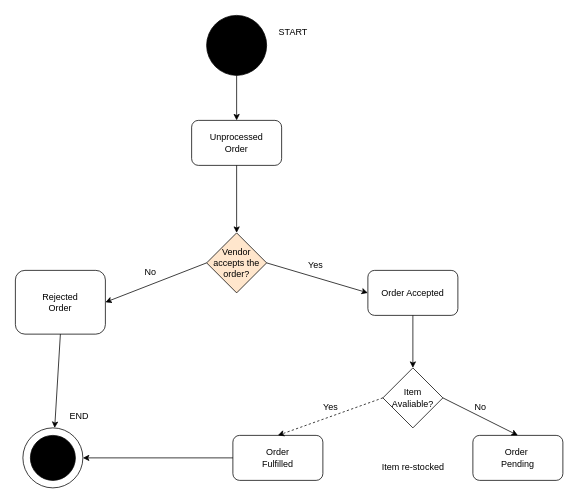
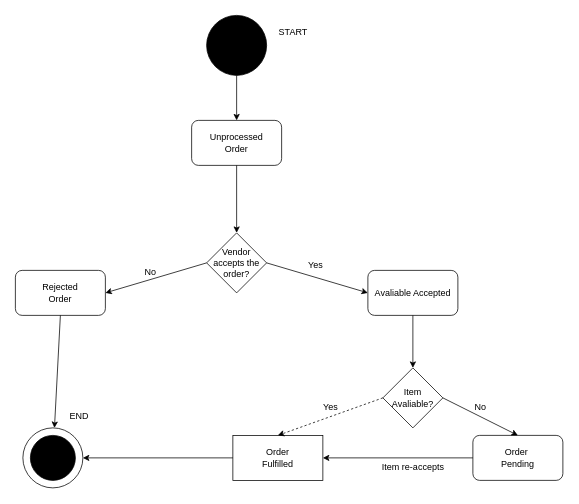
  <mxCell id="0" />
  <mxCell id="1" parent="0" />
  <mxCell id="2" value="" style="ellipse;whiteSpace=wrap;html=1;aspect=fixed;fillColor=#000000;" vertex="1" parent="1"><mxGeometry x="275" y="20" width="80" height="80" as="geometry" /></mxCell>
  <mxCell id="3" value="Unprocessed&lt;br&gt;Order" style="rounded=1;whiteSpace=wrap;html=1;" vertex="1" parent="1"><mxGeometry x="255" y="160" width="120" height="60" as="geometry" /></mxCell>
- <mxCell id="4" value="Order Accepted" style="rounded=1;whiteSpace=wrap;html=1;" vertex="1" parent="1"><mxGeometry x="490" y="360" width="120" height="60" as="geometry" /></mxCell>
- <mxCell id="5" value="Rejected &lt;br&gt;Order" style="rounded=1;whiteSpace=wrap;html=1;" vertex="1" parent="1"><mxGeometry x="20" y="360" width="120" height="85" as="geometry" /></mxCell>
+ <mxCell id="4" value="Avaliable Accepted" style="rounded=1;whiteSpace=wrap;html=1;" vertex="1" parent="1"><mxGeometry x="490" y="360" width="120" height="60" as="geometry" /></mxCell>
+ <mxCell id="5" value="Rejected &lt;br&gt;Order" style="rounded=1;whiteSpace=wrap;html=1;" vertex="1" parent="1"><mxGeometry x="20" y="360" width="120" height="60" as="geometry" /></mxCell>
  <mxCell id="6" value="" style="endArrow=classic;html=1;rounded=0;exitX=0.5;exitY=1;exitDx=0;exitDy=0;entryX=0.5;entryY=0;entryDx=0;entryDy=0;" edge="1" parent="1" source="2" target="3"><mxGeometry width="50" height="50" relative="1" as="geometry"><mxPoint x="150" y="380" as="sourcePoint" /><mxPoint x="200" y="330" as="targetPoint" /></mxGeometry></mxCell>
- <mxCell id="7" value="Vendor accepts the order?" style="rhombus;whiteSpace=wrap;html=1;fillColor=#ffe6cc;" vertex="1" parent="1"><mxGeometry x="275" y="310" width="80" height="80" as="geometry" /></mxCell>
+ <mxCell id="7" value="Vendor accepts the order?" style="rhombus;whiteSpace=wrap;html=1;" vertex="1" parent="1"><mxGeometry x="275" y="310" width="80" height="80" as="geometry" /></mxCell>
  <mxCell id="8" value="" style="endArrow=classic;html=1;rounded=0;exitX=0.5;exitY=1;exitDx=0;exitDy=0;" edge="1" parent="1" source="3" target="7"><mxGeometry width="50" height="50" relative="1" as="geometry"><mxPoint x="150" y="380" as="sourcePoint" /><mxPoint x="200" y="330" as="targetPoint" /></mxGeometry></mxCell>
  <mxCell id="9" value="" style="endArrow=classic;html=1;rounded=0;exitX=0;exitY=0.5;exitDx=0;exitDy=0;entryX=1;entryY=0.5;entryDx=0;entryDy=0;" edge="1" parent="1" source="7" target="5"><mxGeometry width="50" height="50" relative="1" as="geometry"><mxPoint x="150" y="380" as="sourcePoint" /><mxPoint x="200" y="330" as="targetPoint" /></mxGeometry></mxCell>
  <mxCell id="10" value="" style="endArrow=classic;html=1;rounded=0;exitX=1;exitY=0.5;exitDx=0;exitDy=0;entryX=0;entryY=0.5;entryDx=0;entryDy=0;" edge="1" parent="1" source="7" target="4"><mxGeometry width="50" height="50" relative="1" as="geometry"><mxPoint x="150" y="380" as="sourcePoint" /><mxPoint x="200" y="330" as="targetPoint" /></mxGeometry></mxCell>
  <mxCell id="11" value="Item &lt;br&gt;Avaliable?" style="rhombus;whiteSpace=wrap;html=1;" vertex="1" parent="1"><mxGeometry x="510" y="490" width="80" height="80" as="geometry" /></mxCell>
  <mxCell id="12" value="" style="endArrow=classic;html=1;rounded=0;exitX=0.5;exitY=1;exitDx=0;exitDy=0;entryX=0.5;entryY=0;entryDx=0;entryDy=0;" edge="1" parent="1" source="4" target="11"><mxGeometry width="50" height="50" relative="1" as="geometry"><mxPoint x="150" y="380" as="sourcePoint" /><mxPoint x="200" y="330" as="targetPoint" /></mxGeometry></mxCell>
- <mxCell id="13" value="Order&lt;br&gt;Fulfilled" style="rounded=1;whiteSpace=wrap;html=1;" vertex="1" parent="1"><mxGeometry x="310" y="580" width="120" height="60" as="geometry" /></mxCell>
+ <mxCell id="13" value="Order&lt;br&gt;Fulfilled" style="whiteSpace=wrap;html=1;rounded=0;" vertex="1" parent="1"><mxGeometry x="310" y="580" width="120" height="60" as="geometry" /></mxCell>
  <mxCell id="14" value="Order&amp;nbsp;&lt;br&gt;Pending" style="rounded=1;whiteSpace=wrap;html=1;" vertex="1" parent="1"><mxGeometry x="630" y="580" width="120" height="60" as="geometry" /></mxCell>
  <mxCell id="15" value="" style="endArrow=classic;html=1;rounded=0;exitX=0;exitY=0.5;exitDx=0;exitDy=0;entryX=0.5;entryY=0;entryDx=0;entryDy=0;dashed=1;" edge="1" parent="1" source="11" target="13"><mxGeometry width="50" height="50" relative="1" as="geometry"><mxPoint x="180" y="680" as="sourcePoint" /><mxPoint x="230" y="630" as="targetPoint" /></mxGeometry></mxCell>
  <mxCell id="16" value="" style="endArrow=classic;html=1;rounded=0;exitX=1;exitY=0.5;exitDx=0;exitDy=0;entryX=0.5;entryY=0;entryDx=0;entryDy=0;" edge="1" parent="1" source="11" target="14"><mxGeometry width="50" height="50" relative="1" as="geometry"><mxPoint x="180" y="680" as="sourcePoint" /><mxPoint x="230" y="630" as="targetPoint" /></mxGeometry></mxCell>
+ <mxCell id="17" value="" style="endArrow=classic;html=1;rounded=0;exitX=0;exitY=0.5;exitDx=0;exitDy=0;entryX=1;entryY=0.5;entryDx=0;entryDy=0;" edge="1" parent="1" source="14" target="13"><mxGeometry width="50" height="50" relative="1" as="geometry"><mxPoint x="180" y="680" as="sourcePoint" /><mxPoint x="480" y="620" as="targetPoint" /></mxGeometry></mxCell>
  <mxCell id="18" value="" style="ellipse;whiteSpace=wrap;html=1;aspect=fixed;" vertex="1" parent="1"><mxGeometry x="30" y="570" width="80" height="80" as="geometry" /></mxCell>
  <mxCell id="19" value="" style="ellipse;whiteSpace=wrap;html=1;aspect=fixed;fillColor=#000000;" vertex="1" parent="1"><mxGeometry x="40" y="580" width="60" height="60" as="geometry" /></mxCell>
  <mxCell id="20" value="" style="endArrow=classic;html=1;rounded=0;exitX=0;exitY=0.5;exitDx=0;exitDy=0;entryX=1;entryY=0.5;entryDx=0;entryDy=0;" edge="1" parent="1" source="13" target="18"><mxGeometry width="50" height="50" relative="1" as="geometry"><mxPoint x="180" y="680" as="sourcePoint" /><mxPoint x="230" y="630" as="targetPoint" /></mxGeometry></mxCell>
  <mxCell id="21" value="END" style="text;html=1;align=center;verticalAlign=middle;resizable=0;points=[];autosize=1;strokeColor=none;fillColor=none;" vertex="1" parent="1"><mxGeometry x="80" y="540" width="50" height="30" as="geometry" /></mxCell>
  <mxCell id="22" value="START" style="text;html=1;align=center;verticalAlign=middle;resizable=0;points=[];autosize=1;strokeColor=none;fillColor=none;" vertex="1" parent="1"><mxGeometry x="360" y="28" width="60" height="30" as="geometry" /></mxCell>
  <mxCell id="23" value="Yes" style="text;html=1;align=center;verticalAlign=middle;resizable=0;points=[];autosize=1;strokeColor=none;fillColor=none;" vertex="1" parent="1"><mxGeometry x="400" y="338" width="40" height="30" as="geometry" /></mxCell>
  <mxCell id="24" value="No" style="text;html=1;align=center;verticalAlign=middle;resizable=0;points=[];autosize=1;strokeColor=none;fillColor=none;" vertex="1" parent="1"><mxGeometry x="180" y="348" width="40" height="30" as="geometry" /></mxCell>
  <mxCell id="25" value="No" style="text;html=1;align=center;verticalAlign=middle;resizable=0;points=[];autosize=1;strokeColor=none;fillColor=none;" vertex="1" parent="1"><mxGeometry x="620" y="528" width="40" height="30" as="geometry" /></mxCell>
  <mxCell id="26" value="Yes" style="text;html=1;align=center;verticalAlign=middle;resizable=0;points=[];autosize=1;strokeColor=none;fillColor=none;" vertex="1" parent="1"><mxGeometry x="420" y="528" width="40" height="30" as="geometry" /></mxCell>
- <mxCell id="27" value="Item re-stocked" style="text;html=1;align=center;verticalAlign=middle;resizable=0;points=[];autosize=1;strokeColor=none;fillColor=none;" vertex="1" parent="1"><mxGeometry x="495" y="608" width="110" height="30" as="geometry" /></mxCell>
+ <mxCell id="27" value="Item re-accepts" style="text;html=1;align=center;verticalAlign=middle;resizable=0;points=[];autosize=1;strokeColor=none;fillColor=none;" vertex="1" parent="1"><mxGeometry x="495" y="608" width="110" height="30" as="geometry" /></mxCell>
  <mxCell id="28" value="" style="endArrow=classic;html=1;rounded=0;exitX=0.5;exitY=1;exitDx=0;exitDy=0;" edge="1" parent="1" source="5" target="18"><mxGeometry width="50" height="50" relative="1" as="geometry"><mxPoint x="180" y="480" as="sourcePoint" /><mxPoint x="230" y="430" as="targetPoint" /></mxGeometry></mxCell>
